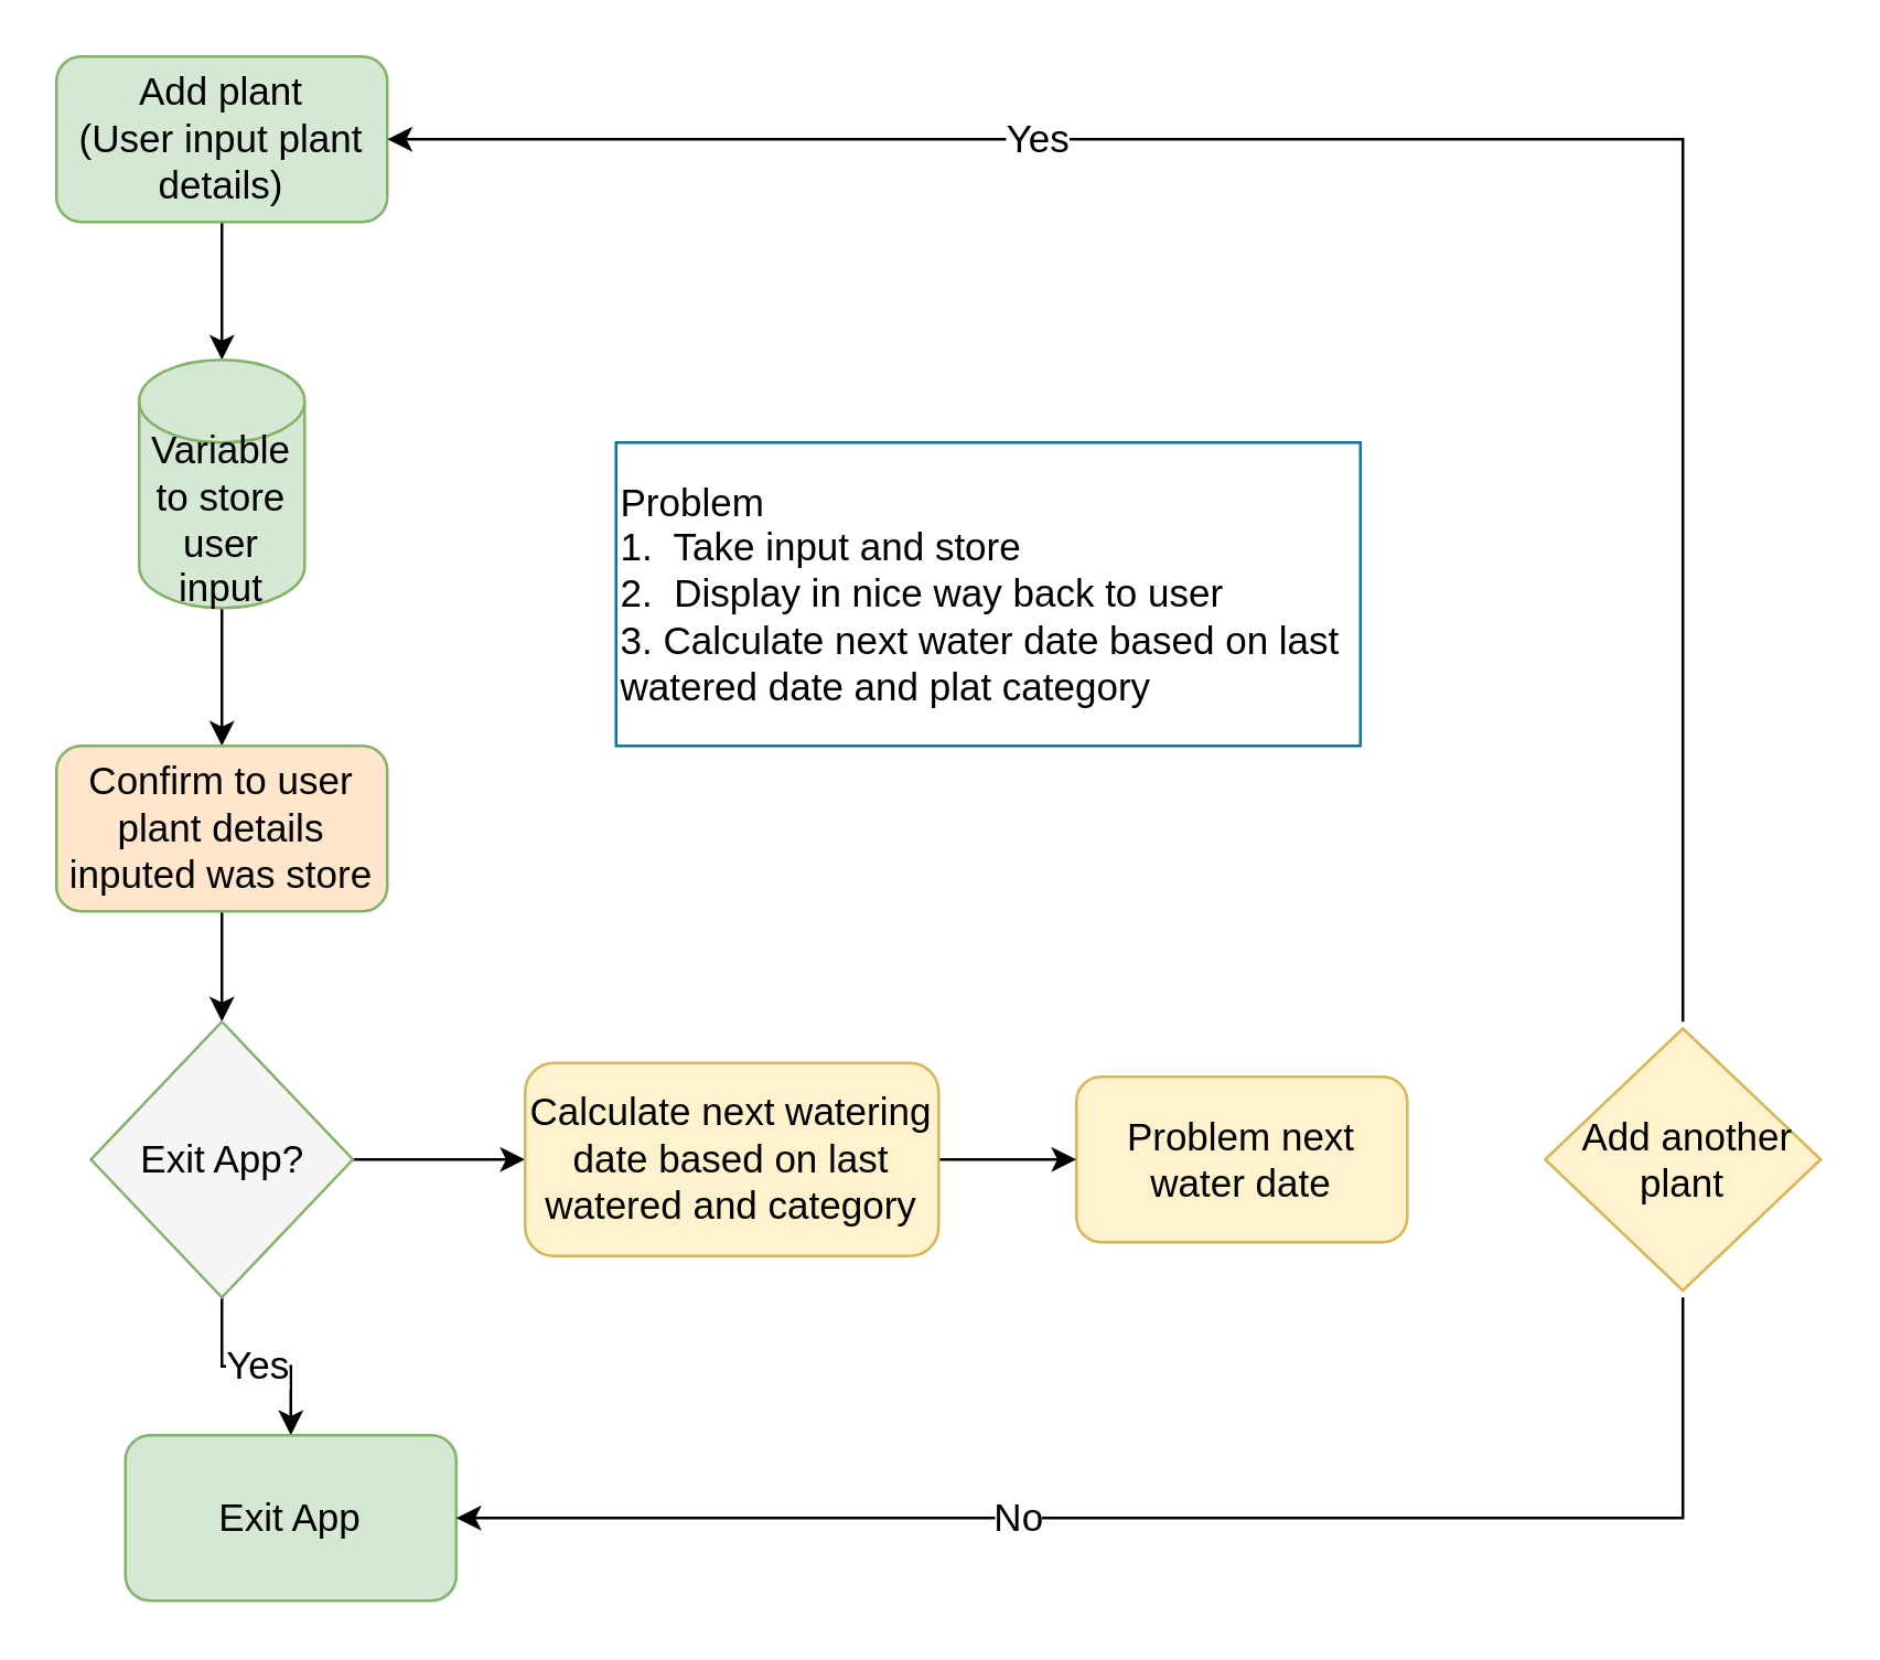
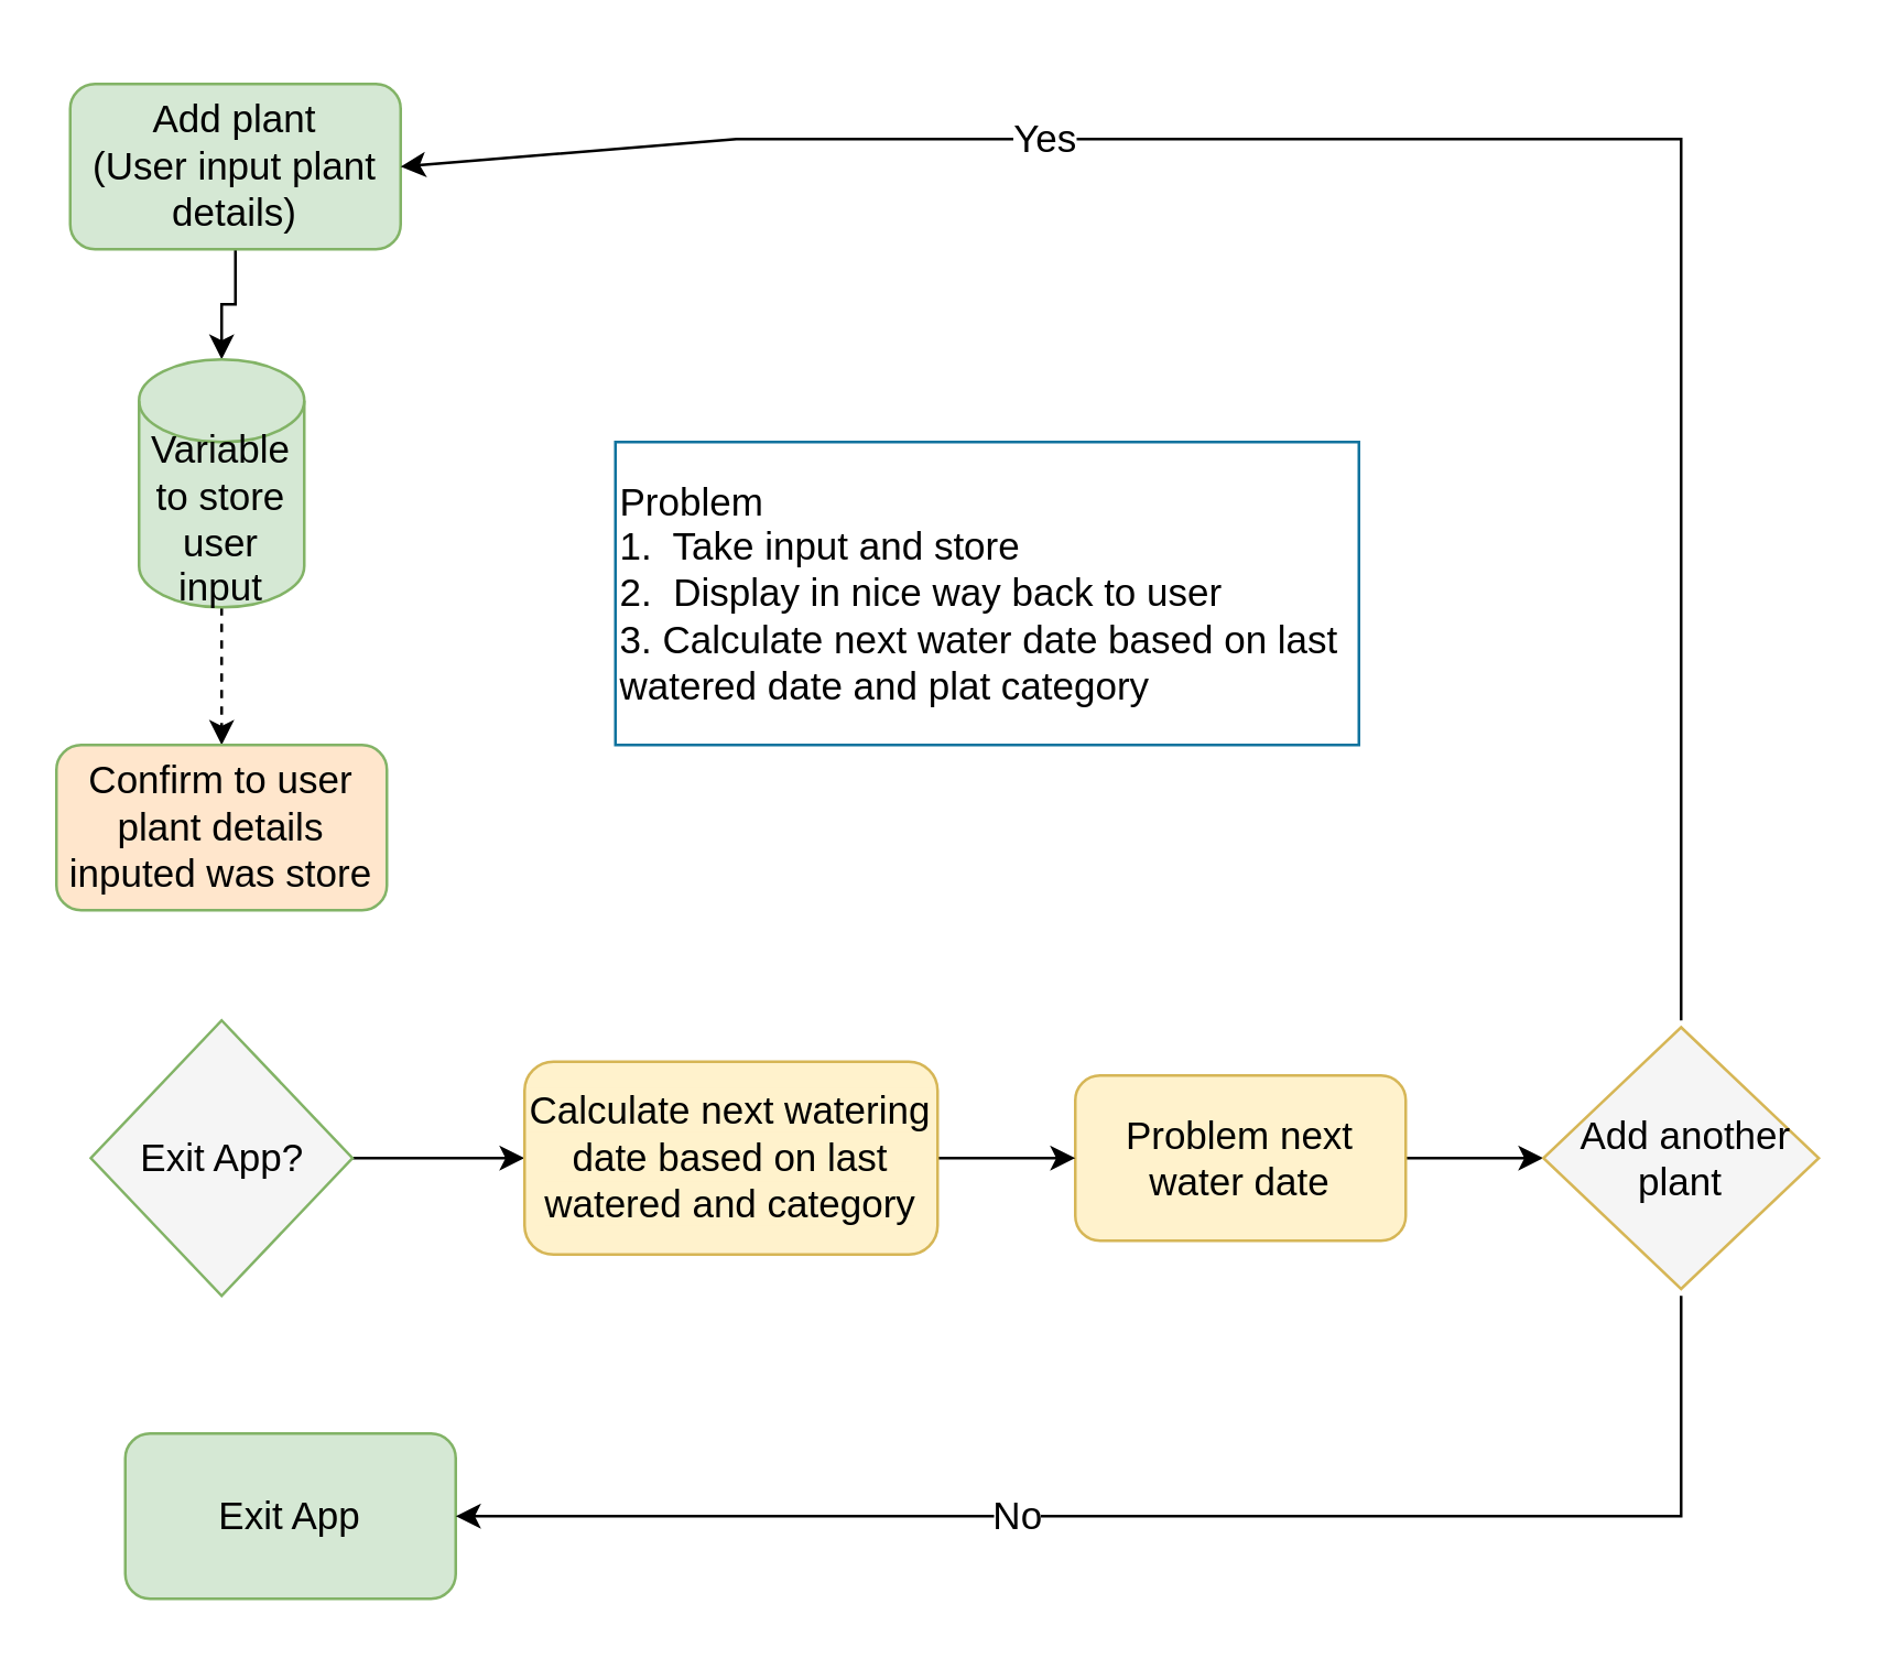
  <mxCell id="0" />
  <mxCell id="1" parent="0" />
  <mxCell id="2" value="&lt;font style=&quot;font-size: 14px ; background-color: rgb(255 , 255 , 255)&quot;&gt;&lt;span style=&quot;color: rgb(0 , 0 , 0) ; font-family: &amp;#34;helvetica&amp;#34; ; font-style: normal ; font-weight: 400 ; letter-spacing: normal ; text-indent: 0px ; text-transform: none ; word-spacing: 0px ; display: inline ; float: none&quot;&gt;Problem&lt;/span&gt;&lt;br style=&quot;color: rgb(0 , 0 , 0) ; font-family: &amp;#34;helvetica&amp;#34; ; font-style: normal ; font-weight: 400 ; letter-spacing: normal ; text-indent: 0px ; text-transform: none ; word-spacing: 0px&quot;&gt;&lt;span style=&quot;color: rgb(0 , 0 , 0) ; font-family: &amp;#34;helvetica&amp;#34; ; font-style: normal ; font-weight: 400 ; letter-spacing: normal ; text-indent: 0px ; text-transform: none ; word-spacing: 0px ; display: inline ; float: none&quot;&gt;1.&amp;nbsp; Take input and store&lt;/span&gt;&lt;br style=&quot;color: rgb(0 , 0 , 0) ; font-family: &amp;#34;helvetica&amp;#34; ; font-style: normal ; font-weight: 400 ; letter-spacing: normal ; text-indent: 0px ; text-transform: none ; word-spacing: 0px&quot;&gt;&lt;span style=&quot;color: rgb(0 , 0 , 0) ; font-family: &amp;#34;helvetica&amp;#34; ; font-style: normal ; font-weight: 400 ; letter-spacing: normal ; text-indent: 0px ; text-transform: none ; word-spacing: 0px ; display: inline ; float: none&quot;&gt;2.&amp;nbsp; Display in nice way back to user&lt;/span&gt;&lt;br style=&quot;color: rgb(0 , 0 , 0) ; font-family: &amp;#34;helvetica&amp;#34; ; font-style: normal ; font-weight: 400 ; letter-spacing: normal ; text-indent: 0px ; text-transform: none ; word-spacing: 0px&quot;&gt;&lt;span style=&quot;color: rgb(0 , 0 , 0) ; font-family: &amp;#34;helvetica&amp;#34; ; font-style: normal ; font-weight: 400 ; letter-spacing: normal ; text-indent: 0px ; text-transform: none ; word-spacing: 0px ; display: inline ; float: none&quot;&gt;3. Calculate next water date based on last watered date and plat category&lt;/span&gt;&lt;/font&gt;" style="rounded=0;whiteSpace=wrap;html=1;align=left;fillColor=none;strokeColor=#10739e;" vertex="1" parent="1"><mxGeometry x="223" y="160" width="270" height="110" as="geometry" /></mxCell>
  <mxCell id="3" value="" style="edgeStyle=orthogonalEdgeStyle;rounded=0;orthogonalLoop=1;jettySize=auto;html=1;fontSize=14;" edge="1" parent="1" source="4" target="6"><mxGeometry relative="1" as="geometry" /></mxCell>
- <mxCell id="4" value="Add plant&lt;br&gt;(User input plant details)" style="rounded=1;whiteSpace=wrap;html=1;fontSize=14;fillColor=#d5e8d4;strokeColor=#82b366;" vertex="1" parent="1"><mxGeometry x="20" y="20" width="120" height="60" as="geometry" /></mxCell>
- <mxCell id="5" value="" style="edgeStyle=orthogonalEdgeStyle;rounded=0;orthogonalLoop=1;jettySize=auto;html=1;fontSize=14;" edge="1" parent="1" source="6" target="8"><mxGeometry relative="1" as="geometry" /></mxCell>
+ <mxCell id="4" value="Add plant&lt;br&gt;(User input plant details)" style="rounded=1;whiteSpace=wrap;html=1;fontSize=14;fillColor=#d5e8d4;strokeColor=#82b366;" vertex="1" parent="1"><mxGeometry x="25" y="30" width="120" height="60" as="geometry" /></mxCell>
+ <mxCell id="5" value="" style="edgeStyle=orthogonalEdgeStyle;rounded=0;orthogonalLoop=1;jettySize=auto;html=1;fontSize=14;dashed=1;" edge="1" parent="1" source="6" target="8"><mxGeometry relative="1" as="geometry" /></mxCell>
  <mxCell id="6" value="Variable to store user input" style="shape=cylinder3;whiteSpace=wrap;html=1;boundedLbl=1;backgroundOutline=1;size=15;fontSize=14;fillColor=#d5e8d4;strokeColor=#82b366;" vertex="1" parent="1"><mxGeometry x="50" y="130" width="60" height="90" as="geometry" /></mxCell>
- <mxCell id="7" value="" style="edgeStyle=orthogonalEdgeStyle;rounded=0;orthogonalLoop=1;jettySize=auto;html=1;fontSize=14;" edge="1" parent="1" source="8" target="11"><mxGeometry relative="1" as="geometry" /></mxCell>
  <mxCell id="8" value="Confirm to user plant details inputed was store" style="rounded=1;whiteSpace=wrap;html=1;fontSize=14;fillColor=#ffe6cc;strokeColor=#82b366;" vertex="1" parent="1"><mxGeometry x="20" y="270" width="120" height="60" as="geometry" /></mxCell>
- <mxCell id="9" value="Yes" style="edgeStyle=orthogonalEdgeStyle;rounded=0;orthogonalLoop=1;jettySize=auto;html=1;fontSize=14;" edge="1" parent="1" source="11" target="12"><mxGeometry relative="1" as="geometry" /></mxCell>
  <mxCell id="10" value="" style="edgeStyle=orthogonalEdgeStyle;rounded=0;orthogonalLoop=1;jettySize=auto;html=1;fontSize=14;" edge="1" parent="1" source="11" target="16"><mxGeometry relative="1" as="geometry" /></mxCell>
  <mxCell id="11" value="&lt;font style=&quot;font-size: 14px&quot;&gt;Exit App?&lt;/font&gt;" style="rhombus;whiteSpace=wrap;html=1;fontSize=14;fillColor=#f5f5f5;strokeColor=#82b366;" vertex="1" parent="1"><mxGeometry x="32.5" y="370" width="95" height="100" as="geometry" /></mxCell>
  <mxCell id="12" value="Exit App" style="rounded=1;whiteSpace=wrap;html=1;fontSize=14;fillColor=#d5e8d4;strokeColor=#82b366;" vertex="1" parent="1"><mxGeometry x="45" y="520" width="120" height="60" as="geometry" /></mxCell>
+ <mxCell id="13" value="" style="edgeStyle=orthogonalEdgeStyle;rounded=0;orthogonalLoop=1;jettySize=auto;html=1;fontSize=14;" edge="1" parent="1" source="14" target="17"><mxGeometry relative="1" as="geometry" /></mxCell>
  <mxCell id="14" value="Problem next water date" style="rounded=1;whiteSpace=wrap;html=1;fontSize=14;fillColor=#fff2cc;strokeColor=#d6b656;" vertex="1" parent="1"><mxGeometry x="390" y="390" width="120" height="60" as="geometry" /></mxCell>
  <mxCell id="15" value="" style="edgeStyle=orthogonalEdgeStyle;rounded=0;orthogonalLoop=1;jettySize=auto;html=1;fontSize=14;" edge="1" parent="1" source="16" target="14"><mxGeometry relative="1" as="geometry" /></mxCell>
  <mxCell id="16" value="&lt;span style=&quot;color: rgb(0 , 0 , 0) ; font-family: &amp;#34;helvetica&amp;#34; ; font-size: 14px ; font-style: normal ; font-weight: 400 ; letter-spacing: normal ; text-align: center ; text-indent: 0px ; text-transform: none ; word-spacing: 0px ; display: inline ; float: none ; background-color: rgb(255 , 242 , 204)&quot;&gt;Calculate next watering date based on last watered and category&lt;/span&gt;" style="rounded=1;whiteSpace=wrap;html=1;fontSize=14;fillColor=#fff2cc;strokeColor=#d6b656;" vertex="1" parent="1"><mxGeometry x="190" y="385" width="150" height="70" as="geometry" /></mxCell>
- <mxCell id="17" value="&amp;nbsp;Add another plant" style="rhombus;whiteSpace=wrap;html=1;fontSize=14;fillColor=#fff2cc;strokeColor=#d6b656;" vertex="1" parent="1"><mxGeometry x="560" y="372.5" width="100" height="95" as="geometry" /></mxCell>
+ <mxCell id="17" value="&amp;nbsp;Add another plant" style="rhombus;whiteSpace=wrap;html=1;fontSize=14;fillColor=#f5f5f5;strokeColor=#d6b656;" vertex="1" parent="1"><mxGeometry x="560" y="372.5" width="100" height="95" as="geometry" /></mxCell>
  <mxCell id="18" value="" style="endArrow=classic;html=1;rounded=0;fontSize=14;" edge="1" parent="1"><mxGeometry width="50" height="50" relative="1" as="geometry"><mxPoint x="294" y="189" as="sourcePoint" /><mxPoint x="294" y="189" as="targetPoint" /></mxGeometry></mxCell>
  <mxCell id="19" value="No" style="endArrow=classic;html=1;rounded=0;fontSize=14;entryX=1;entryY=0.5;entryDx=0;entryDy=0;" edge="1" parent="1" target="12"><mxGeometry x="0.222" width="50" height="50" relative="1" as="geometry"><mxPoint x="610" y="470" as="sourcePoint" /><mxPoint x="330" y="500" as="targetPoint" /><Array as="points"><mxPoint x="610" y="550" /></Array><mxPoint as="offset" /></mxGeometry></mxCell>
  <mxCell id="20" value="Yes" style="endArrow=classic;html=1;rounded=0;fontSize=14;entryX=1;entryY=0.5;entryDx=0;entryDy=0;" edge="1" parent="1" target="4"><mxGeometry x="0.403" width="50" height="50" relative="1" as="geometry"><mxPoint x="610" y="370" as="sourcePoint" /><mxPoint x="420" y="80" as="targetPoint" /><Array as="points"><mxPoint x="610" y="50" /><mxPoint x="267" y="50" /></Array><mxPoint as="offset" /></mxGeometry></mxCell>
